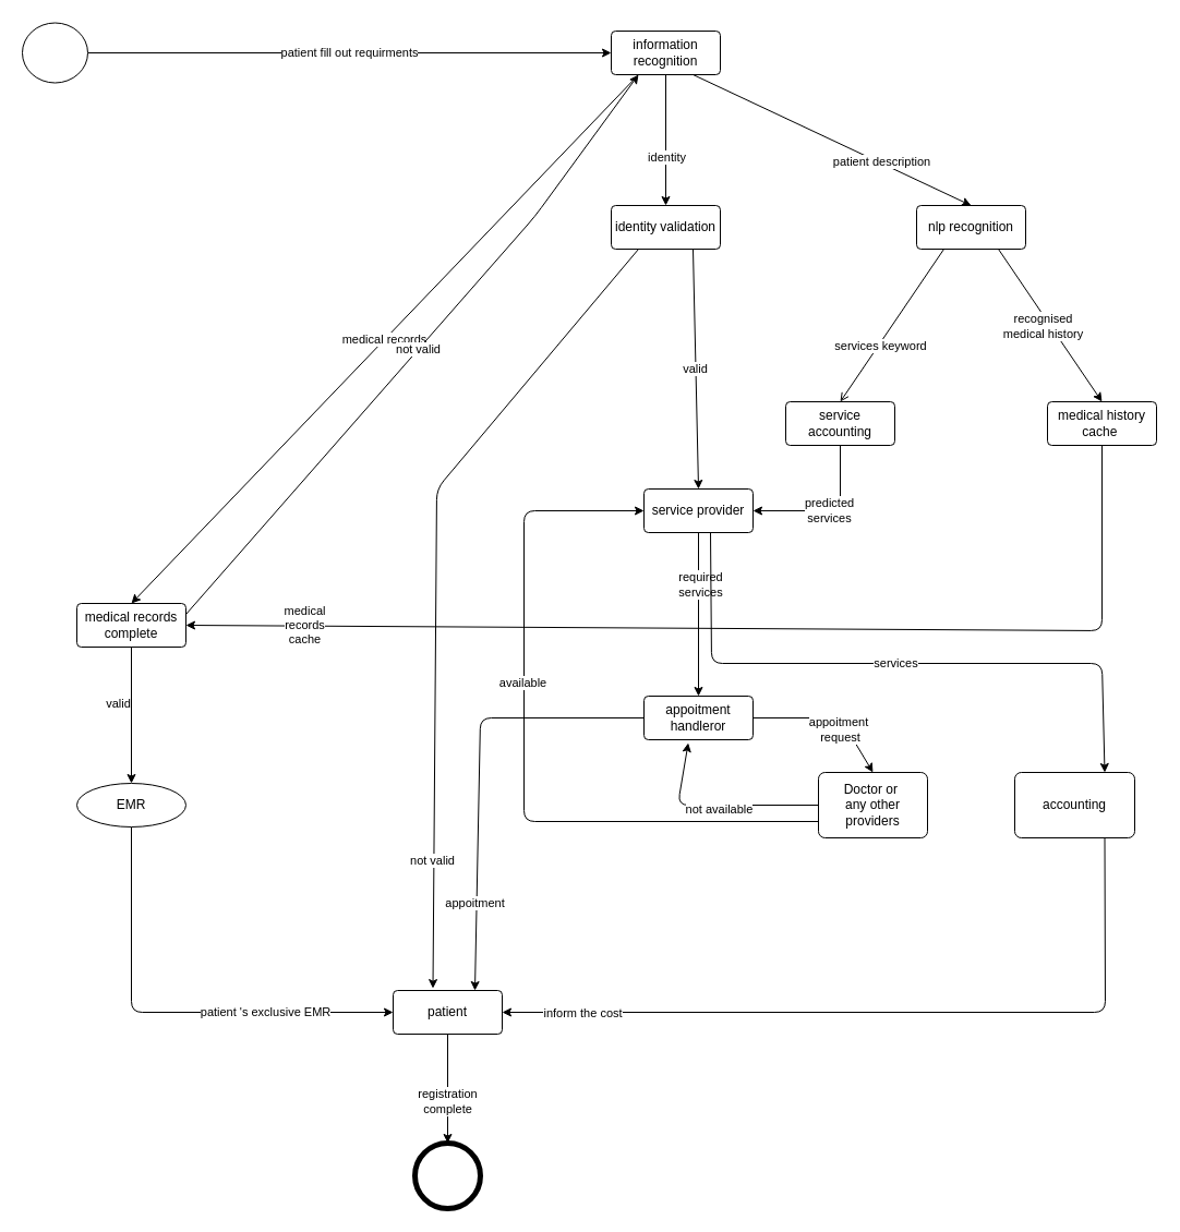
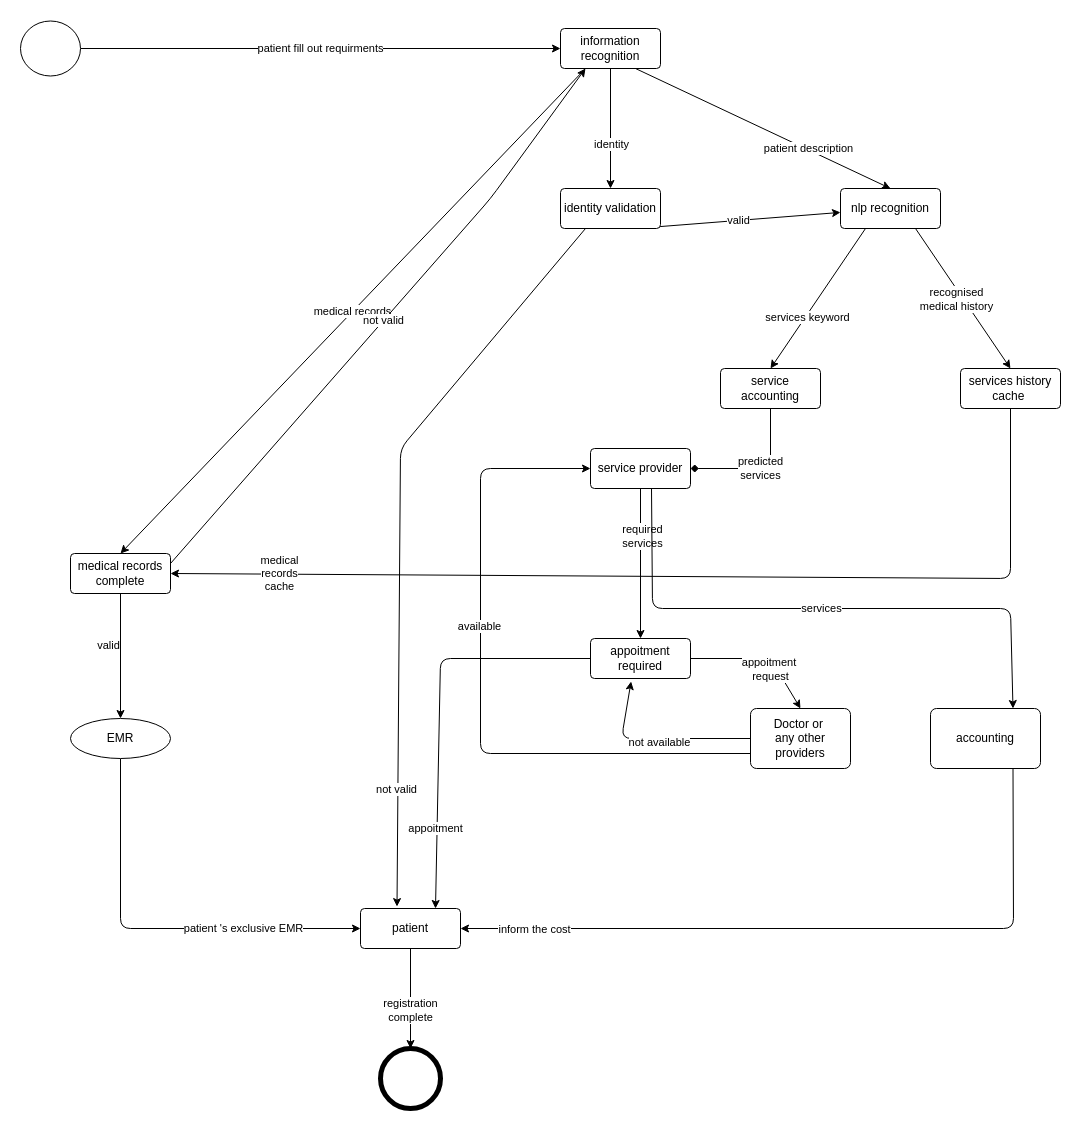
  <mxCell id="0" />
  <mxCell id="1" parent="0" />
  <mxCell id="2" value="patient fill out requirments" style="edgeStyle=none;html=1;exitX=1;exitY=0.5;exitDx=0;exitDy=0;entryX=0;entryY=0.5;entryDx=0;entryDy=0;" edge="1" parent="1" source="3" target="8"><mxGeometry relative="1" as="geometry"><mxPoint x="160" y="48" as="targetPoint" /></mxGeometry></mxCell>
  <mxCell id="3" value="" style="shape=ellipse;html=1;dashed=0;whitespace=wrap;perimeter=ellipsePerimeter;" vertex="1" parent="1"><mxGeometry x="20" y="20.5" width="60" height="55" as="geometry" /></mxCell>
  <mxCell id="4" value="patient description" style="edgeStyle=none;html=1;exitX=0.75;exitY=1;exitDx=0;exitDy=0;entryX=0.5;entryY=0;entryDx=0;entryDy=0;" edge="1" parent="1" source="8" target="13"><mxGeometry x="0.359" y="1" relative="1" as="geometry"><mxPoint as="offset" /></mxGeometry></mxCell>
  <mxCell id="5" style="edgeStyle=none;html=1;exitX=0.5;exitY=1;exitDx=0;exitDy=0;" edge="1" parent="1" source="8" target="17"><mxGeometry relative="1" as="geometry" /></mxCell>
  <mxCell id="6" value="identity" style="edgeLabel;html=1;align=center;verticalAlign=middle;resizable=0;points=[];" vertex="1" connectable="0" parent="5"><mxGeometry x="0.258" relative="1" as="geometry"><mxPoint as="offset" /></mxGeometry></mxCell>
  <mxCell id="7" value="medical records" style="edgeStyle=none;html=1;exitX=0.25;exitY=1;exitDx=0;exitDy=0;entryX=0.5;entryY=0;entryDx=0;entryDy=0;" edge="1" parent="1" source="8" target="21"><mxGeometry relative="1" as="geometry" /></mxCell>
  <mxCell id="8" value="information&lt;br&gt;recognition" style="rounded=1;arcSize=10;whiteSpace=wrap;html=1;align=center;" vertex="1" parent="1"><mxGeometry x="560" y="28" width="100" height="40" as="geometry" /></mxCell>
- <mxCell id="9" style="edgeStyle=none;html=1;exitX=0.25;exitY=1;exitDx=0;exitDy=0;entryX=0.5;entryY=0;entryDx=0;entryDy=0;endArrow=open;" edge="1" parent="1" source="13" target="30"><mxGeometry relative="1" as="geometry" /></mxCell>
+ <mxCell id="9" style="edgeStyle=none;html=1;exitX=0.25;exitY=1;exitDx=0;exitDy=0;entryX=0.5;entryY=0;entryDx=0;entryDy=0;" edge="1" parent="1" source="13" target="30"><mxGeometry relative="1" as="geometry" /></mxCell>
  <mxCell id="10" value="services keyword" style="edgeLabel;html=1;align=center;verticalAlign=middle;resizable=0;points=[];" vertex="1" connectable="0" parent="9"><mxGeometry x="0.253" y="1" relative="1" as="geometry"><mxPoint as="offset" /></mxGeometry></mxCell>
  <mxCell id="11" style="edgeStyle=none;html=1;exitX=0.75;exitY=1;exitDx=0;exitDy=0;entryX=0.5;entryY=0;entryDx=0;entryDy=0;" edge="1" parent="1" source="13" target="33"><mxGeometry relative="1" as="geometry" /></mxCell>
  <mxCell id="12" value="recognised&lt;br&gt;medical history" style="edgeLabel;html=1;align=center;verticalAlign=middle;resizable=0;points=[];" vertex="1" connectable="0" parent="11"><mxGeometry x="-0.22" y="1" relative="1" as="geometry"><mxPoint x="3" y="16" as="offset" /></mxGeometry></mxCell>
  <mxCell id="13" value="nlp recognition" style="rounded=1;arcSize=10;whiteSpace=wrap;html=1;align=center;" vertex="1" parent="1"><mxGeometry x="840" y="188" width="100" height="40" as="geometry" /></mxCell>
- <mxCell id="14" value="valid" style="edgeStyle=none;html=1;exitX=0.75;exitY=1;exitDx=0;exitDy=0;entryX=0.5;entryY=0;entryDx=0;entryDy=0;" edge="1" parent="1" source="17" target="28"><mxGeometry relative="1" as="geometry" /></mxCell>
+ <mxCell id="14" value="valid" style="edgeStyle=none;html=1;exitX=0.75;exitY=1;exitDx=0;exitDy=0;" edge="1" parent="1" source="17" target="13"><mxGeometry relative="1" as="geometry" /></mxCell>
  <mxCell id="15" style="edgeStyle=none;html=1;exitX=0.25;exitY=1;exitDx=0;exitDy=0;entryX=0.365;entryY=-0.048;entryDx=0;entryDy=0;entryPerimeter=0;" edge="1" parent="1" source="17" target="45"><mxGeometry relative="1" as="geometry"><mxPoint x="410" y="778" as="targetPoint" /><Array as="points"><mxPoint x="400" y="448" /></Array></mxGeometry></mxCell>
  <mxCell id="16" value="not valid" style="edgeLabel;html=1;align=center;verticalAlign=middle;resizable=0;points=[];" vertex="1" connectable="0" parent="15"><mxGeometry x="0.686" y="-2" relative="1" as="geometry"><mxPoint as="offset" /></mxGeometry></mxCell>
  <mxCell id="17" value="identity validation" style="rounded=1;arcSize=10;whiteSpace=wrap;html=1;align=center;" vertex="1" parent="1"><mxGeometry x="560" y="188" width="100" height="40" as="geometry" /></mxCell>
  <mxCell id="18" style="edgeStyle=none;html=1;exitX=0.5;exitY=1;exitDx=0;exitDy=0;entryX=0.5;entryY=0;entryDx=0;entryDy=0;" edge="1" parent="1" source="21" target="23"><mxGeometry relative="1" as="geometry" /></mxCell>
  <mxCell id="19" value="valid" style="edgeLabel;html=1;align=center;verticalAlign=middle;resizable=0;points=[];" vertex="1" connectable="0" parent="18"><mxGeometry x="0.367" y="-3" relative="1" as="geometry"><mxPoint x="-10" y="-34" as="offset" /></mxGeometry></mxCell>
  <mxCell id="20" value="not valid" style="edgeStyle=none;html=1;exitX=1;exitY=0.25;exitDx=0;exitDy=0;entryX=0.25;entryY=1;entryDx=0;entryDy=0;" edge="1" parent="1" source="21" target="8"><mxGeometry relative="1" as="geometry"><mxPoint x="490" y="208" as="targetPoint" /><Array as="points"><mxPoint x="490" y="198" /></Array></mxGeometry></mxCell>
  <mxCell id="21" value="medical records&lt;br&gt;complete" style="rounded=1;arcSize=10;whiteSpace=wrap;html=1;align=center;" vertex="1" parent="1"><mxGeometry x="70" y="553" width="100" height="40" as="geometry" /></mxCell>
  <mxCell id="22" value="patient 's exclusive EMR" style="edgeStyle=none;html=1;exitX=0.5;exitY=1;exitDx=0;exitDy=0;entryX=0;entryY=0.5;entryDx=0;entryDy=0;" edge="1" parent="1" source="23" target="45"><mxGeometry x="0.429" relative="1" as="geometry"><Array as="points"><mxPoint x="120" y="928" /></Array><mxPoint as="offset" /></mxGeometry></mxCell>
  <mxCell id="23" value="EMR" style="ellipse;arcSize=10;whiteSpace=wrap;html=1;align=center;" vertex="1" parent="1"><mxGeometry x="70" y="718" width="100" height="40" as="geometry" /></mxCell>
  <mxCell id="24" value="" style="shape=ellipse;html=1;dashed=0;whitespace=wrap;aspect=fixed;strokeWidth=5;perimeter=ellipsePerimeter;" vertex="1" parent="1"><mxGeometry x="380" y="1048" width="60" height="60" as="geometry" /></mxCell>
  <mxCell id="25" style="edgeStyle=none;html=1;exitX=0.5;exitY=1;exitDx=0;exitDy=0;entryX=0.5;entryY=0;entryDx=0;entryDy=0;" edge="1" parent="1" source="28" target="37"><mxGeometry relative="1" as="geometry" /></mxCell>
  <mxCell id="26" value="required&lt;br&gt;services" style="edgeLabel;html=1;align=center;verticalAlign=middle;resizable=0;points=[];" vertex="1" connectable="0" parent="25"><mxGeometry x="-0.37" y="1" relative="1" as="geometry"><mxPoint as="offset" /></mxGeometry></mxCell>
  <mxCell id="27" value="services" style="edgeStyle=none;html=1;exitX=0.61;exitY=0.992;exitDx=0;exitDy=0;exitPerimeter=0;entryX=0.75;entryY=0;entryDx=0;entryDy=0;" edge="1" parent="1" source="28" target="48"><mxGeometry relative="1" as="geometry"><mxPoint x="1005" y="718" as="targetPoint" /><Array as="points"><mxPoint x="652" y="608" /><mxPoint x="1010" y="608" /></Array></mxGeometry></mxCell>
  <mxCell id="28" value="service provider" style="rounded=1;arcSize=10;whiteSpace=wrap;html=1;align=center;" vertex="1" parent="1"><mxGeometry x="590" y="448" width="100" height="40" as="geometry" /></mxCell>
- <mxCell id="29" value="predicted&lt;br&gt;services" style="edgeStyle=none;html=1;exitX=0.5;exitY=1;exitDx=0;exitDy=0;entryX=1;entryY=0.5;entryDx=0;entryDy=0;" edge="1" parent="1" source="30" target="28"><mxGeometry relative="1" as="geometry"><Array as="points"><mxPoint x="770" y="468" /></Array></mxGeometry></mxCell>
+ <mxCell id="29" value="predicted&lt;br&gt;services" style="edgeStyle=none;html=1;exitX=0.5;exitY=1;exitDx=0;exitDy=0;entryX=1;entryY=0.5;entryDx=0;entryDy=0;endArrow=diamond;" edge="1" parent="1" source="30" target="28"><mxGeometry relative="1" as="geometry"><Array as="points"><mxPoint x="770" y="468" /></Array></mxGeometry></mxCell>
  <mxCell id="30" value="service accounting" style="rounded=1;arcSize=10;whiteSpace=wrap;html=1;align=center;" vertex="1" parent="1"><mxGeometry x="720" y="368" width="100" height="40" as="geometry" /></mxCell>
  <mxCell id="31" style="edgeStyle=none;html=1;exitX=0.5;exitY=1;exitDx=0;exitDy=0;entryX=1;entryY=0.5;entryDx=0;entryDy=0;" edge="1" parent="1" source="33" target="21"><mxGeometry relative="1" as="geometry"><mxPoint x="170" y="578" as="targetPoint" /><Array as="points"><mxPoint x="1010" y="578" /></Array></mxGeometry></mxCell>
  <mxCell id="32" value="medical&lt;br&gt;records&lt;br&gt;cache" style="edgeLabel;html=1;align=center;verticalAlign=middle;resizable=0;points=[];" vertex="1" connectable="0" parent="31"><mxGeometry x="0.755" y="-3" relative="1" as="geometry"><mxPoint x="-16" y="2" as="offset" /></mxGeometry></mxCell>
- <mxCell id="33" value="medical history&lt;br&gt;cache&amp;nbsp;" style="rounded=1;arcSize=10;whiteSpace=wrap;html=1;align=center;" vertex="1" parent="1"><mxGeometry x="960" y="368" width="100" height="40" as="geometry" /></mxCell>
+ <mxCell id="33" value="services history&lt;br&gt;cache&amp;nbsp;" style="rounded=1;arcSize=10;whiteSpace=wrap;html=1;align=center;" vertex="1" parent="1"><mxGeometry x="960" y="368" width="100" height="40" as="geometry" /></mxCell>
  <mxCell id="34" style="edgeStyle=none;html=1;exitX=1;exitY=0.5;exitDx=0;exitDy=0;entryX=0.5;entryY=0;entryDx=0;entryDy=0;" edge="1" parent="1" source="37" target="42"><mxGeometry relative="1" as="geometry"><Array as="points"><mxPoint x="770" y="658" /></Array></mxGeometry></mxCell>
  <mxCell id="35" value="appoitment&amp;nbsp;&lt;br&gt;request" style="edgeLabel;html=1;align=center;verticalAlign=middle;resizable=0;points=[];" vertex="1" connectable="0" parent="34"><mxGeometry x="-0.016" relative="1" as="geometry"><mxPoint x="11" y="10" as="offset" /></mxGeometry></mxCell>
  <mxCell id="36" value="appoitment" style="edgeStyle=none;html=1;exitX=0;exitY=0.5;exitDx=0;exitDy=0;entryX=0.75;entryY=0;entryDx=0;entryDy=0;" edge="1" parent="1" source="37" target="45"><mxGeometry x="0.6" y="-2" relative="1" as="geometry"><Array as="points"><mxPoint x="440" y="658" /></Array><mxPoint as="offset" /></mxGeometry></mxCell>
- <mxCell id="37" value="appoitment&lt;br&gt;handleror" style="rounded=1;arcSize=10;whiteSpace=wrap;html=1;align=center;" vertex="1" parent="1"><mxGeometry x="590" y="638" width="100" height="40" as="geometry" /></mxCell>
+ <mxCell id="37" value="appoitment&lt;br&gt;required" style="rounded=1;arcSize=10;whiteSpace=wrap;html=1;align=center;" vertex="1" parent="1"><mxGeometry x="590" y="638" width="100" height="40" as="geometry" /></mxCell>
  <mxCell id="38" style="edgeStyle=none;html=1;exitX=0;exitY=0.5;exitDx=0;exitDy=0;entryX=0.406;entryY=1.074;entryDx=0;entryDy=0;entryPerimeter=0;" edge="1" parent="1" source="42" target="37"><mxGeometry relative="1" as="geometry"><mxPoint x="620" y="738.333" as="targetPoint" /><Array as="points"><mxPoint x="621" y="738" /></Array></mxGeometry></mxCell>
  <mxCell id="39" value="not available" style="edgeLabel;html=1;align=center;verticalAlign=middle;resizable=0;points=[];" vertex="1" connectable="0" parent="38"><mxGeometry x="-0.017" y="3" relative="1" as="geometry"><mxPoint as="offset" /></mxGeometry></mxCell>
  <mxCell id="40" style="edgeStyle=none;html=1;exitX=0;exitY=0.75;exitDx=0;exitDy=0;entryX=0;entryY=0.5;entryDx=0;entryDy=0;" edge="1" parent="1" source="42" target="28"><mxGeometry relative="1" as="geometry"><Array as="points"><mxPoint x="480" y="753" /><mxPoint x="480" y="468" /></Array></mxGeometry></mxCell>
  <mxCell id="41" value="available" style="edgeLabel;html=1;align=center;verticalAlign=middle;resizable=0;points=[];" vertex="1" connectable="0" parent="40"><mxGeometry x="0.138" y="2" relative="1" as="geometry"><mxPoint y="-20" as="offset" /></mxGeometry></mxCell>
  <mxCell id="42" value="Doctor or&amp;nbsp;&lt;br&gt;any other providers" style="rounded=1;arcSize=10;whiteSpace=wrap;html=1;align=center;" vertex="1" parent="1"><mxGeometry x="750" y="708" width="100" height="60" as="geometry" /></mxCell>
  <mxCell id="43" style="edgeStyle=none;html=1;exitX=0.5;exitY=1;exitDx=0;exitDy=0;entryX=0.5;entryY=0;entryDx=0;entryDy=0;" edge="1" parent="1" source="45" target="24"><mxGeometry relative="1" as="geometry" /></mxCell>
  <mxCell id="44" value="registration&lt;br&gt;complete" style="edgeLabel;html=1;align=center;verticalAlign=middle;resizable=0;points=[];" vertex="1" connectable="0" parent="43"><mxGeometry x="0.223" y="-1" relative="1" as="geometry"><mxPoint as="offset" /></mxGeometry></mxCell>
  <mxCell id="45" value="patient" style="rounded=1;arcSize=10;whiteSpace=wrap;html=1;align=center;" vertex="1" parent="1"><mxGeometry x="360" y="908" width="100" height="40" as="geometry" /></mxCell>
  <mxCell id="46" style="edgeStyle=none;html=1;exitX=0.75;exitY=1;exitDx=0;exitDy=0;entryX=1;entryY=0.5;entryDx=0;entryDy=0;" edge="1" parent="1" source="48" target="45"><mxGeometry relative="1" as="geometry"><Array as="points"><mxPoint x="1013" y="928" /></Array></mxGeometry></mxCell>
  <mxCell id="47" value="inform the cost" style="edgeLabel;html=1;align=center;verticalAlign=middle;resizable=0;points=[];" vertex="1" connectable="0" parent="46"><mxGeometry x="0.149" y="-3" relative="1" as="geometry"><mxPoint x="-230" y="3" as="offset" /></mxGeometry></mxCell>
  <mxCell id="48" value="accounting" style="rounded=1;arcSize=10;whiteSpace=wrap;html=1;align=center;" vertex="1" parent="1"><mxGeometry x="930" y="708" width="110" height="60" as="geometry" /></mxCell>
